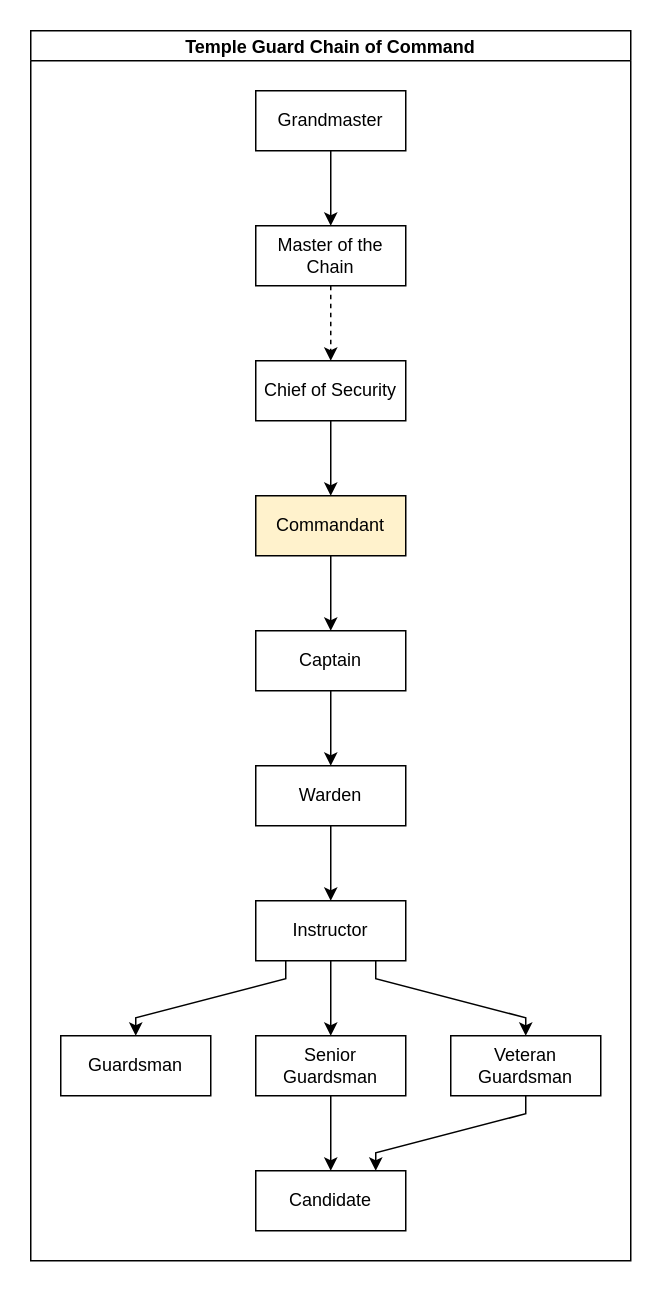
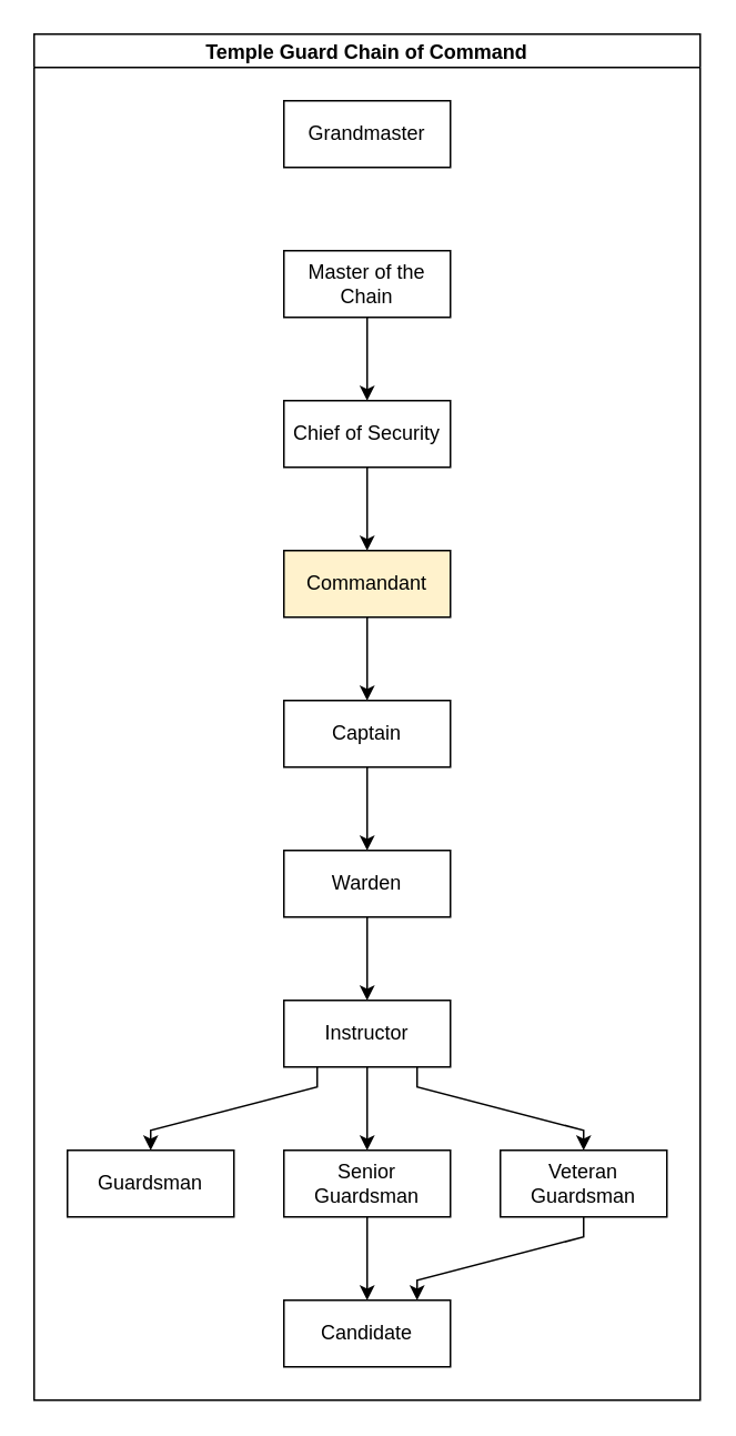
  <mxCell id="0" />
  <mxCell id="1" parent="0" />
  <mxCell id="2" value="Temple Guard Chain of Command" style="swimlane;startSize=20;horizontal=1;childLayout=flowLayout;flowOrientation=north;resizable=0;interRankCellSpacing=50;containerType=tree;" vertex="1" parent="1"><mxGeometry x="20" y="20" width="400" height="820" as="geometry" /></mxCell>
  <mxCell id="3" value="Grandmaster" style="whiteSpace=wrap;html=1;" vertex="1" parent="2"><mxGeometry x="150" y="40" width="100" height="40" as="geometry" /></mxCell>
- <mxCell id="4" value="" style="edgeStyle=orthogonalEdgeStyle;rounded=0;orthogonalLoop=1;jettySize=auto;html=1;noEdgeStyle=1;orthogonal=1;" edge="1" source="3" target="5" parent="2"><mxGeometry relative="1" as="geometry"><Array as="points"><mxPoint x="200" y="92" /><mxPoint x="200" y="118" /></Array></mxGeometry></mxCell>
  <mxCell id="5" value="Master of the Chain" style="whiteSpace=wrap;html=1;" vertex="1" parent="2"><mxGeometry x="150" y="130" width="100" height="40" as="geometry" /></mxCell>
- <mxCell id="6" value="" style="edgeStyle=orthogonalEdgeStyle;rounded=0;orthogonalLoop=1;jettySize=auto;html=1;noEdgeStyle=1;orthogonal=1;dashed=1;" edge="1" target="7" source="5" parent="2"><mxGeometry relative="1" as="geometry"><mxPoint x="769" y="1365" as="sourcePoint" /><Array as="points"><mxPoint x="200" y="182" /><mxPoint x="200" y="208" /></Array></mxGeometry></mxCell>
+ <mxCell id="6" value="" style="edgeStyle=orthogonalEdgeStyle;rounded=0;orthogonalLoop=1;jettySize=auto;html=1;noEdgeStyle=1;orthogonal=1;" edge="1" target="7" source="5" parent="2"><mxGeometry relative="1" as="geometry"><mxPoint x="769" y="1365" as="sourcePoint" /><Array as="points"><mxPoint x="200" y="182" /><mxPoint x="200" y="208" /></Array></mxGeometry></mxCell>
  <mxCell id="7" value="Chief of Security" style="whiteSpace=wrap;html=1;" vertex="1" parent="2"><mxGeometry x="150" y="220" width="100" height="40" as="geometry" /></mxCell>
  <mxCell id="8" value="" style="edgeStyle=orthogonalEdgeStyle;rounded=0;orthogonalLoop=1;jettySize=auto;html=1;noEdgeStyle=1;orthogonal=1;" edge="1" target="9" source="7" parent="2"><mxGeometry relative="1" as="geometry"><mxPoint x="729" y="1375" as="sourcePoint" /><Array as="points"><mxPoint x="200" y="272" /><mxPoint x="200" y="298" /></Array></mxGeometry></mxCell>
  <mxCell id="9" value="Commandant" style="whiteSpace=wrap;html=1;fillColor=#fff2cc;" vertex="1" parent="2"><mxGeometry x="150" y="310" width="100" height="40" as="geometry" /></mxCell>
  <mxCell id="10" value="" style="edgeStyle=orthogonalEdgeStyle;rounded=0;orthogonalLoop=1;jettySize=auto;html=1;noEdgeStyle=1;orthogonal=1;" edge="1" target="11" source="9" parent="2"><mxGeometry relative="1" as="geometry"><mxPoint x="689" y="1385" as="sourcePoint" /><Array as="points"><mxPoint x="200" y="362" /><mxPoint x="200" y="388" /></Array></mxGeometry></mxCell>
  <mxCell id="11" value="Captain" style="whiteSpace=wrap;html=1;" vertex="1" parent="2"><mxGeometry x="150" y="400" width="100" height="40" as="geometry" /></mxCell>
  <mxCell id="12" value="" style="edgeStyle=orthogonalEdgeStyle;rounded=0;orthogonalLoop=1;jettySize=auto;html=1;noEdgeStyle=1;orthogonal=1;" edge="1" target="13" source="11" parent="2"><mxGeometry relative="1" as="geometry"><mxPoint x="649" y="1395" as="sourcePoint" /><Array as="points"><mxPoint x="200" y="452" /><mxPoint x="200" y="478" /></Array></mxGeometry></mxCell>
  <mxCell id="13" value="Warden" style="whiteSpace=wrap;html=1;" vertex="1" parent="2"><mxGeometry x="150" y="490" width="100" height="40" as="geometry" /></mxCell>
  <mxCell id="14" value="" style="edgeStyle=orthogonalEdgeStyle;rounded=0;orthogonalLoop=1;jettySize=auto;html=1;noEdgeStyle=1;orthogonal=1;" edge="1" target="15" source="13" parent="2"><mxGeometry relative="1" as="geometry"><mxPoint x="609" y="1405" as="sourcePoint" /><Array as="points"><mxPoint x="200" y="542" /><mxPoint x="200" y="568" /></Array></mxGeometry></mxCell>
  <mxCell id="15" value="Instructor" style="whiteSpace=wrap;html=1;" vertex="1" parent="2"><mxGeometry x="150" y="580" width="100" height="40" as="geometry" /></mxCell>
  <mxCell id="16" value="" style="edgeStyle=orthogonalEdgeStyle;rounded=0;orthogonalLoop=1;jettySize=auto;html=1;noEdgeStyle=1;orthogonal=1;" edge="1" target="17" source="15" parent="2"><mxGeometry relative="1" as="geometry"><mxPoint x="569" y="1415" as="sourcePoint" /><Array as="points"><mxPoint x="170" y="632" /><mxPoint x="70" y="658" /></Array></mxGeometry></mxCell>
  <mxCell id="17" value="Guardsman" style="whiteSpace=wrap;html=1;" vertex="1" parent="2"><mxGeometry x="20" y="670" width="100" height="40" as="geometry" /></mxCell>
  <mxCell id="18" value="" style="edgeStyle=orthogonalEdgeStyle;rounded=0;orthogonalLoop=1;jettySize=auto;html=1;noEdgeStyle=1;orthogonal=1;" edge="1" target="19" source="15" parent="2"><mxGeometry relative="1" as="geometry"><mxPoint x="549" y="1375" as="sourcePoint" /><Array as="points"><mxPoint x="200" y="634" /><mxPoint x="200" y="658" /></Array></mxGeometry></mxCell>
  <mxCell id="19" value="Senior Guardsman" style="whiteSpace=wrap;html=1;" vertex="1" parent="2"><mxGeometry x="150" y="670" width="100" height="40" as="geometry" /></mxCell>
  <mxCell id="20" value="" style="edgeStyle=orthogonalEdgeStyle;rounded=0;orthogonalLoop=1;jettySize=auto;html=1;noEdgeStyle=1;orthogonal=1;" edge="1" target="22" source="15" parent="2"><mxGeometry relative="1" as="geometry"><mxPoint x="594" y="1335" as="sourcePoint" /><Array as="points"><mxPoint x="230" y="632" /><mxPoint x="330" y="658" /></Array></mxGeometry></mxCell>
  <mxCell id="21" style="edgeStyle=orthogonalEdgeStyle;rounded=0;orthogonalLoop=1;jettySize=auto;html=1;exitX=0.5;exitY=1;exitDx=0;exitDy=0;noEdgeStyle=1;orthogonal=1;" edge="1" parent="2" source="22" target="24"><mxGeometry relative="1" as="geometry"><Array as="points"><mxPoint x="330" y="722" /><mxPoint x="230" y="748" /></Array></mxGeometry></mxCell>
  <mxCell id="22" value="Veteran Guardsman" style="whiteSpace=wrap;html=1;" vertex="1" parent="2"><mxGeometry x="280" y="670" width="100" height="40" as="geometry" /></mxCell>
  <mxCell id="23" value="" style="edgeStyle=orthogonalEdgeStyle;rounded=0;orthogonalLoop=1;jettySize=auto;html=1;noEdgeStyle=1;orthogonal=1;" edge="1" target="24" source="19" parent="2"><mxGeometry relative="1" as="geometry"><mxPoint x="639" y="1385" as="sourcePoint" /><Array as="points"><mxPoint x="200" y="722" /><mxPoint x="200" y="746" /></Array></mxGeometry></mxCell>
  <mxCell id="24" value="Candidate" style="whiteSpace=wrap;html=1;" vertex="1" parent="2"><mxGeometry x="150" y="760" width="100" height="40" as="geometry" /></mxCell>
